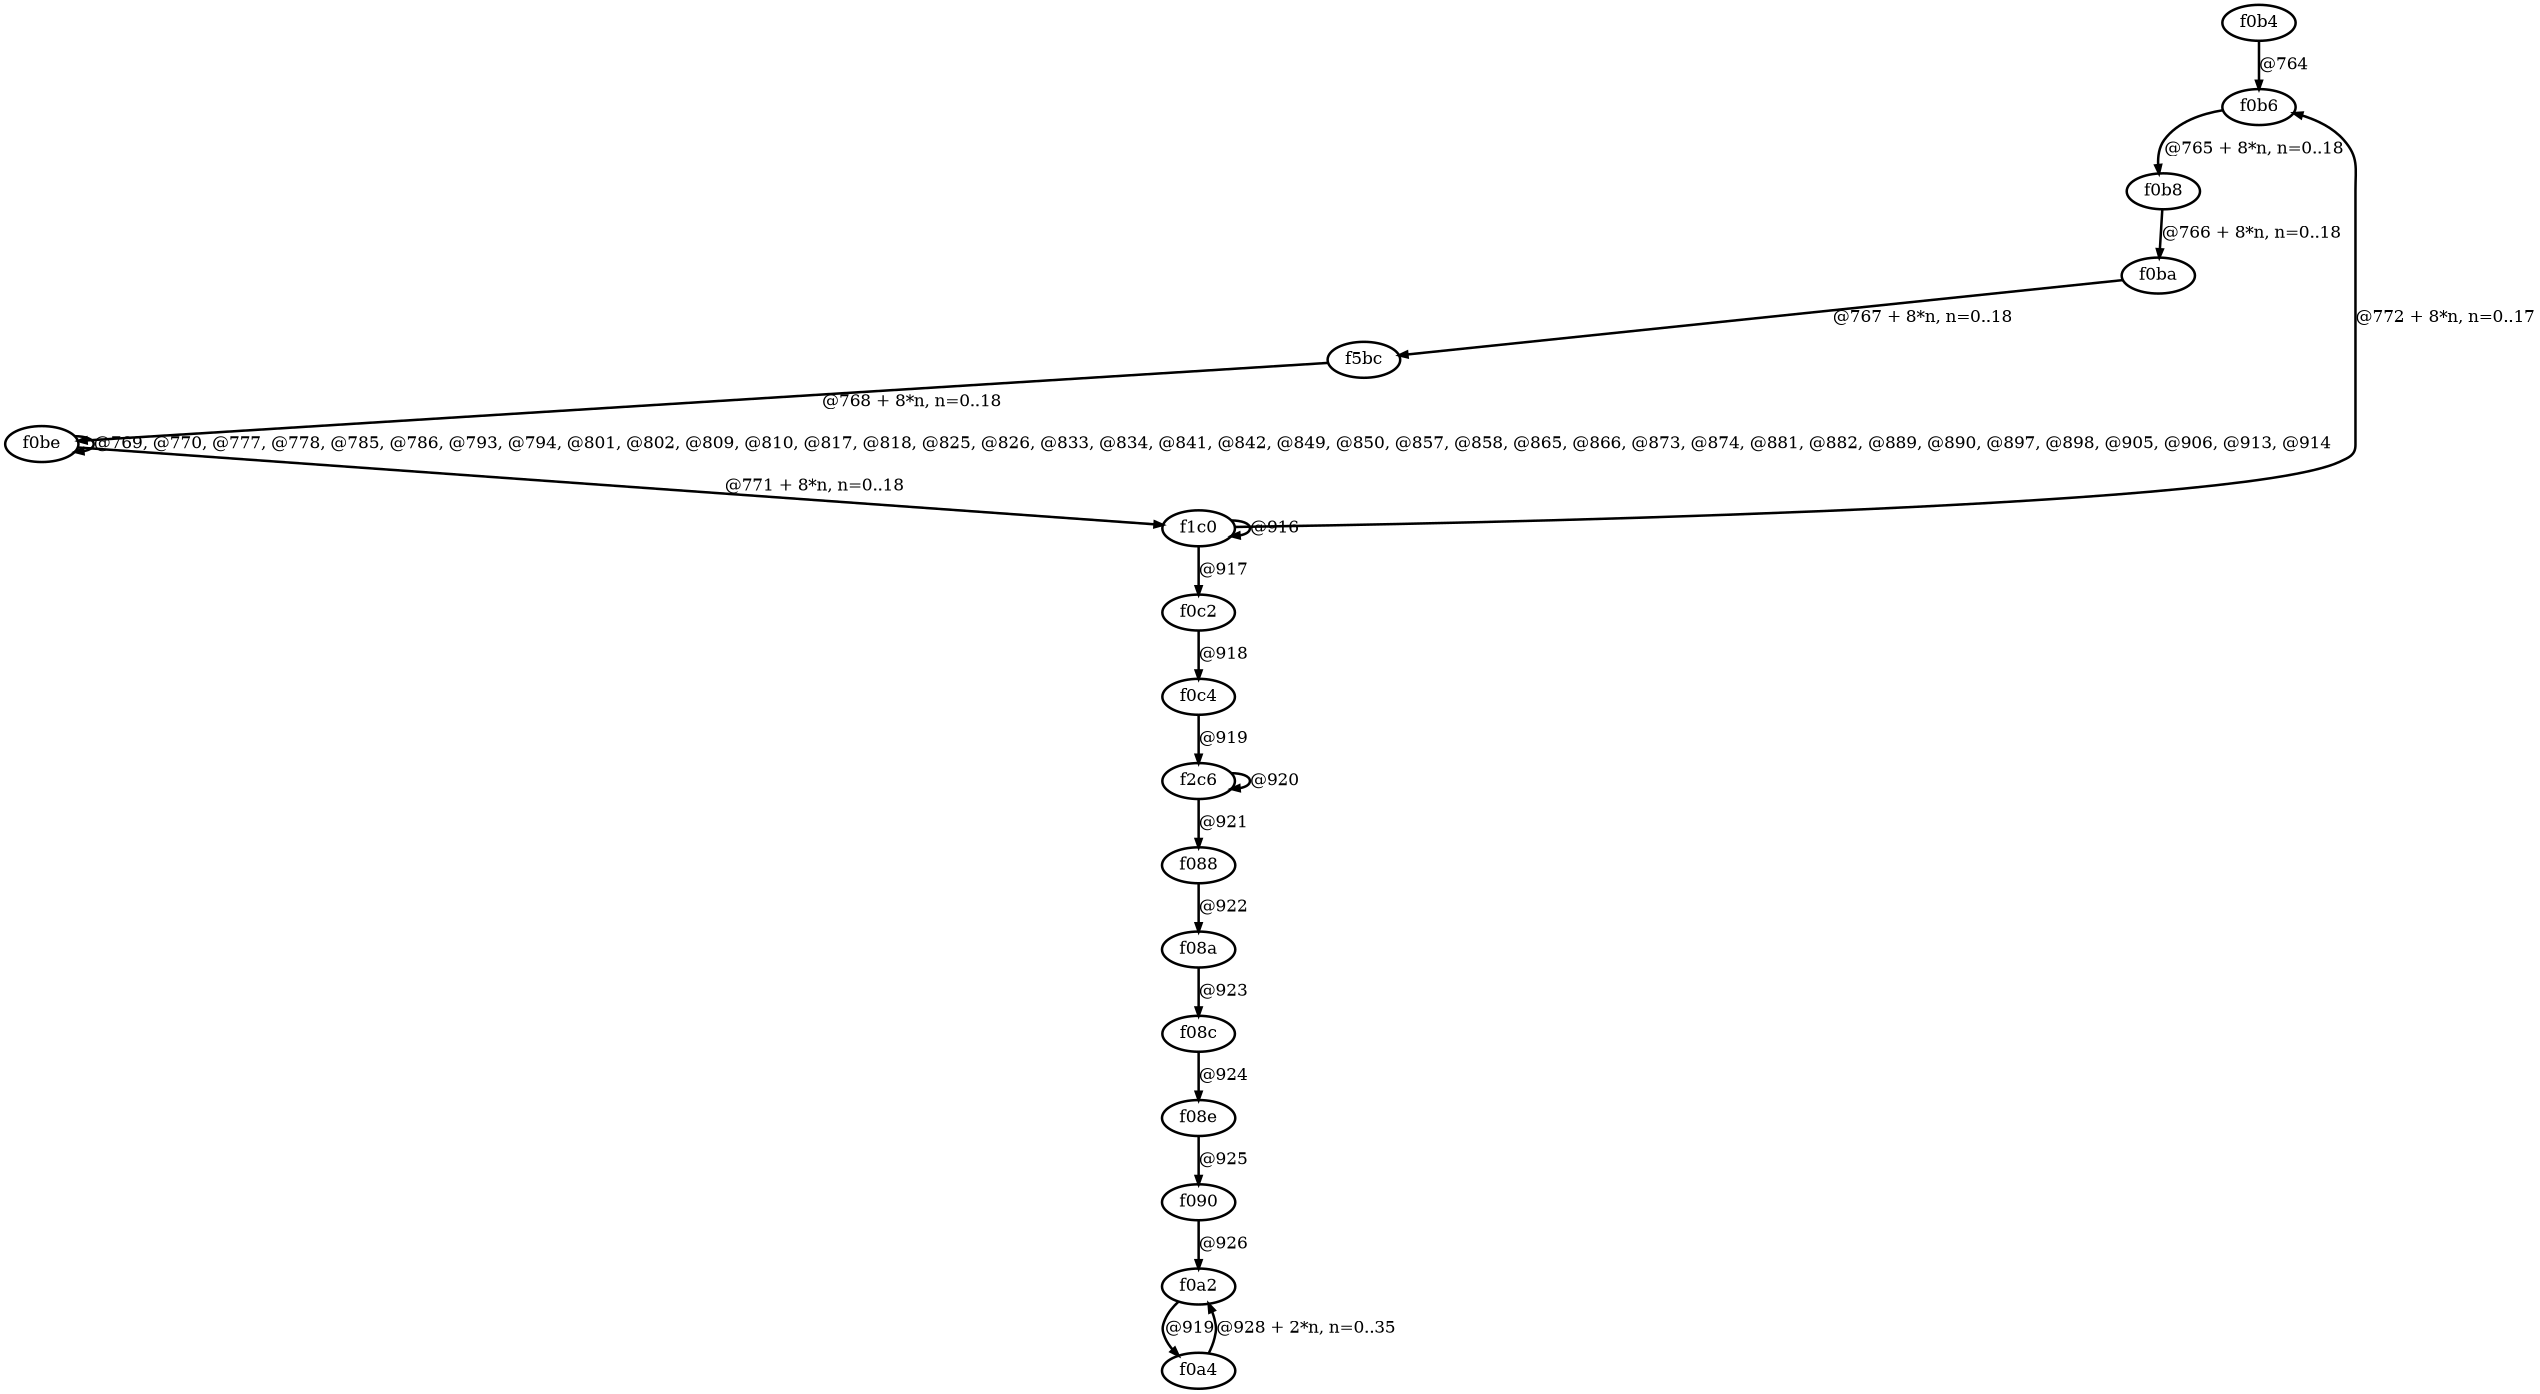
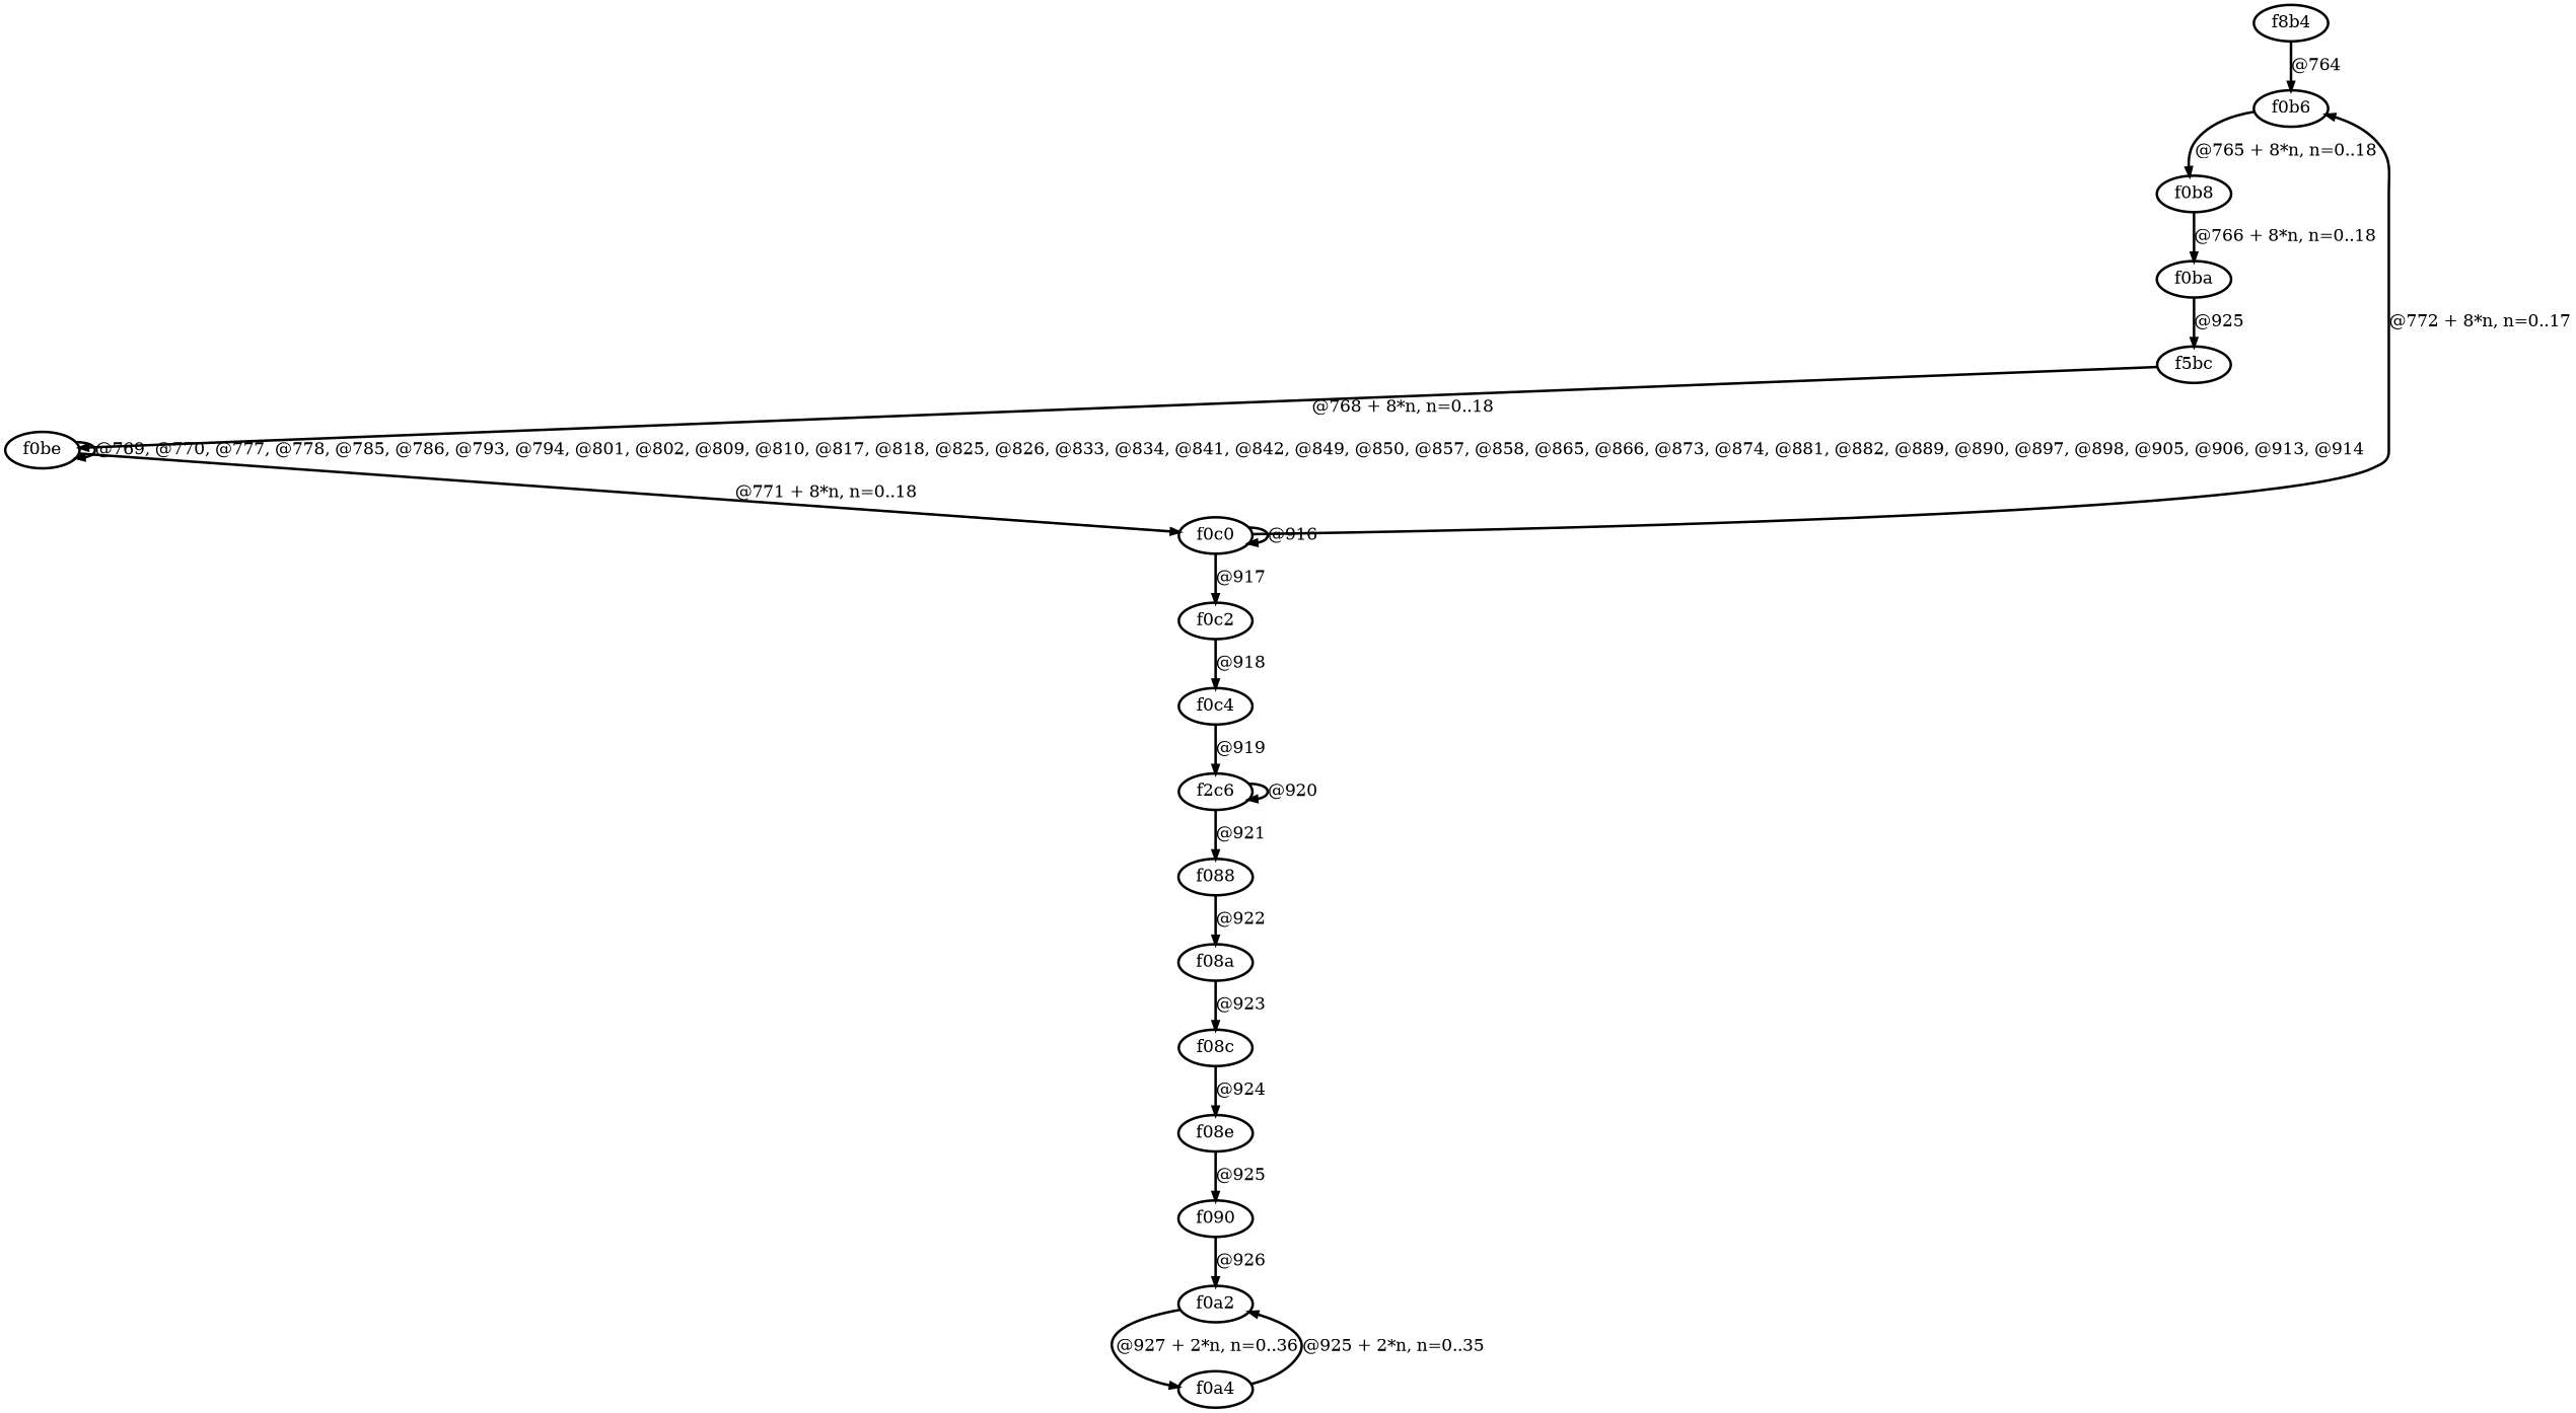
  digraph {
    node [fontsize=20 penwidth=3 shape=oval style=rounded]
    edge [arrowsize=1 color=black fontsize=20 penwidth=3 style=bold]
-   f0b4
+   f0b4 [label=f8b4]
    f0b6
    f0b8
    f0ba
    n5 [label=f5bc]
    f0be
-   f0c0 [label=f1c0]
+   f0c0
    f0c2
    f0c4
    n10 [label=f2c6]
    f088
    f08a
    f08c
    f08e
    f090
    f0a2
    f0a4
    f0b4 -> f0b6 [label="@764"]
    f0b6 -> f0b8 [label="@765 + 8*n, n=0..18"]
    f0b8 -> f0ba [label="@766 + 8*n, n=0..18"]
-   f0ba -> n5 [label="@767 + 8*n, n=0..18"]
+   f0ba -> n5 [label="@925"]
    n5 -> f0be [label="@768 + 8*n, n=0..18"]
    f0be -> f0be [label="@769, @770, @777, @778, @785, @786, @793, @794, @801, @802, @809, @810, @817, @818, @825, @826, @833, @834, @841, @842, @849, @850, @857, @858, @865, @866, @873, @874, @881, @882, @889, @890, @897, @898, @905, @906, @913, @914"]
    f0be -> f0c0 [label="@771 + 8*n, n=0..18"]
    f0c0 -> f0b6 [label="@772 + 8*n, n=0..17"]
    f0c0 -> f0c0 [label="@916"]
    f0c0 -> f0c2 [label="@917"]
    f0c2 -> f0c4 [label="@918"]
    f0c4 -> n10 [label="@919"]
    n10 -> n10 [label="@920"]
    n10 -> f088 [label="@921"]
    f088 -> f08a [label="@922"]
    f08a -> f08c [label="@923"]
    f08c -> f08e [label="@924"]
    f08e -> f090 [label="@925"]
    f090 -> f0a2 [label="@926"]
-   f0a2 -> f0a4 [label="@919"]
-   f0a4 -> f0a2 [label="@928 + 2*n, n=0..35"]
+   f0a2 -> f0a4 [label="@927 + 2*n, n=0..36"]
+   f0a4 -> f0a2 [label="@925 + 2*n, n=0..35"]
  }
